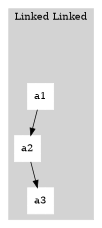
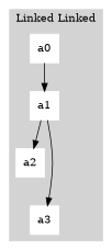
  digraph {
    node [color=white shape=Msquare style=filled]
+   a0
    a1
    a2
    a3
    subgraph cluster_1 {
      color=lightgrey
      label="Linked Linked"
      style=filled
+     a0
      a1
      a2
      a3
    }
+   a0 -> a1
    a1 -> a2
-   a2 -> a3
+   a1 -> a3
  }
